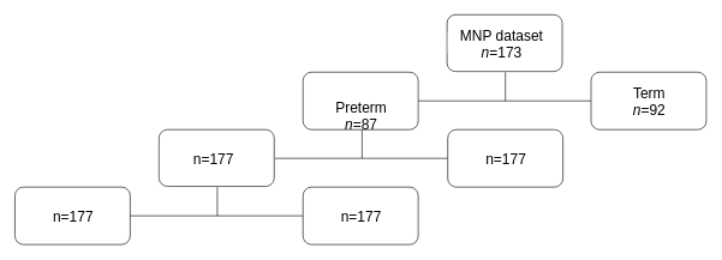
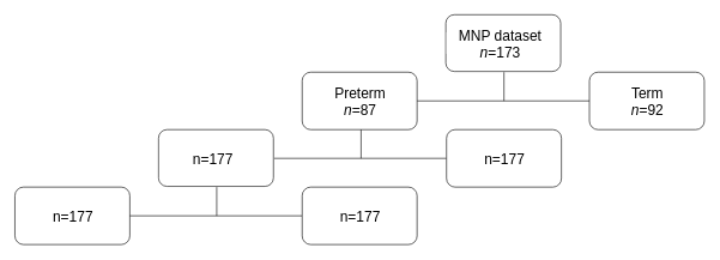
  <mxCell id="0" />
  <mxCell id="1" parent="0" />
  <mxCell id="2" value="" style="rounded=1;whiteSpace=wrap;html=1;" vertex="1" parent="1"><mxGeometry x="620" y="20" width="160" height="79" as="geometry" /></mxCell>
  <mxCell id="3" value="MNP dataset&lt;div&gt;&lt;i&gt;n&lt;/i&gt;=173&lt;/div&gt;" style="text;html=1;align=center;verticalAlign=middle;whiteSpace=wrap;rounded=0;fillColor=default;fontSize=20;" vertex="1" parent="1"><mxGeometry x="621" y="44.5" width="150" height="30" as="geometry" /></mxCell>
  <mxCell id="4" value="" style="endArrow=none;html=1;rounded=0;" edge="1" parent="1"><mxGeometry width="50" height="50" relative="1" as="geometry"><mxPoint x="701" y="140" as="sourcePoint" /><mxPoint x="701" y="100" as="targetPoint" /></mxGeometry></mxCell>
  <mxCell id="5" value="" style="endArrow=none;html=1;rounded=0;" edge="1" parent="1"><mxGeometry width="50" height="50" relative="1" as="geometry"><mxPoint x="580" y="140" as="sourcePoint" /><mxPoint x="820" y="140" as="targetPoint" /><Array as="points" /></mxGeometry></mxCell>
  <mxCell id="6" value="" style="rounded=1;whiteSpace=wrap;html=1;" vertex="1" parent="1"><mxGeometry x="420" y="100" width="160" height="80" as="geometry" /></mxCell>
- <mxCell id="7" value="Preterm&lt;div&gt;&lt;i&gt;n&lt;/i&gt;=87&lt;/div&gt;" style="text;html=1;align=center;verticalAlign=middle;whiteSpace=wrap;rounded=0;fillColor=default;fontSize=20;" vertex="1" parent="1"><mxGeometry x="471" y="145" width="60" height="30" as="geometry" /></mxCell>
+ <mxCell id="7" value="Preterm&lt;div&gt;&lt;i&gt;n&lt;/i&gt;=87&lt;/div&gt;" style="text;html=1;align=center;verticalAlign=middle;whiteSpace=wrap;rounded=0;fillColor=default;fontSize=20;" vertex="1" parent="1"><mxGeometry x="471" y="125" width="60" height="30" as="geometry" /></mxCell>
  <mxCell id="8" value="" style="rounded=1;whiteSpace=wrap;html=1;" vertex="1" parent="1"><mxGeometry x="820" y="100" width="160" height="80" as="geometry" /></mxCell>
  <mxCell id="9" value="Term&lt;div&gt;&lt;i&gt;n&lt;/i&gt;=92&lt;/div&gt;" style="text;html=1;align=center;verticalAlign=middle;whiteSpace=wrap;rounded=0;fillColor=default;fontSize=20;" vertex="1" parent="1"><mxGeometry x="871" y="125" width="60" height="30" as="geometry" /></mxCell>
  <mxCell id="10" value="" style="endArrow=none;html=1;rounded=0;" edge="1" parent="1"><mxGeometry width="50" height="50" relative="1" as="geometry"><mxPoint x="502" y="220" as="sourcePoint" /><mxPoint x="502" y="180" as="targetPoint" /></mxGeometry></mxCell>
  <mxCell id="11" value="" style="endArrow=none;html=1;rounded=0;" edge="1" parent="1"><mxGeometry width="50" height="50" relative="1" as="geometry"><mxPoint x="381" y="220" as="sourcePoint" /><mxPoint x="621" y="220" as="targetPoint" /><Array as="points" /></mxGeometry></mxCell>
  <mxCell id="12" value="" style="rounded=1;whiteSpace=wrap;html=1;" vertex="1" parent="1"><mxGeometry x="20" y="260" width="160" height="80" as="geometry" /></mxCell>
  <mxCell id="13" value="" style="endArrow=none;html=1;rounded=0;" edge="1" parent="1"><mxGeometry width="50" height="50" relative="1" as="geometry"><mxPoint x="180" y="300" as="sourcePoint" /><mxPoint x="420" y="300" as="targetPoint" /><Array as="points" /></mxGeometry></mxCell>
  <mxCell id="14" value="" style="endArrow=none;html=1;rounded=0;" edge="1" parent="1"><mxGeometry width="50" height="50" relative="1" as="geometry"><mxPoint x="301" y="300" as="sourcePoint" /><mxPoint x="301" y="260" as="targetPoint" /></mxGeometry></mxCell>
  <mxCell id="15" value="" style="rounded=1;whiteSpace=wrap;html=1;" vertex="1" parent="1"><mxGeometry x="420" y="260" width="160" height="80" as="geometry" /></mxCell>
  <mxCell id="16" value="" style="rounded=1;whiteSpace=wrap;html=1;" vertex="1" parent="1"><mxGeometry x="220" y="180" width="160" height="79" as="geometry" /></mxCell>
  <mxCell id="17" value="n=177" style="text;html=1;align=center;verticalAlign=middle;whiteSpace=wrap;rounded=0;fillColor=default;fontSize=20;" vertex="1" parent="1"><mxGeometry x="221" y="190" width="150" height="60" as="geometry" /></mxCell>
  <mxCell id="18" value="n=177" style="text;html=1;align=center;verticalAlign=middle;whiteSpace=wrap;rounded=0;fillColor=default;fontSize=20;" vertex="1" parent="1"><mxGeometry x="471" y="285" width="60" height="30" as="geometry" /></mxCell>
  <mxCell id="19" value="n=177" style="text;html=1;align=center;verticalAlign=middle;whiteSpace=wrap;rounded=0;fillColor=default;fontSize=20;" vertex="1" parent="1"><mxGeometry x="71" y="285" width="60" height="30" as="geometry" /></mxCell>
  <mxCell id="20" value="" style="rounded=1;whiteSpace=wrap;html=1;" vertex="1" parent="1"><mxGeometry x="621" y="180" width="160" height="80" as="geometry" /></mxCell>
  <mxCell id="21" value="n=177" style="text;html=1;align=center;verticalAlign=middle;whiteSpace=wrap;rounded=0;fillColor=default;fontSize=20;" vertex="1" parent="1"><mxGeometry x="672" y="205" width="60" height="30" as="geometry" /></mxCell>
